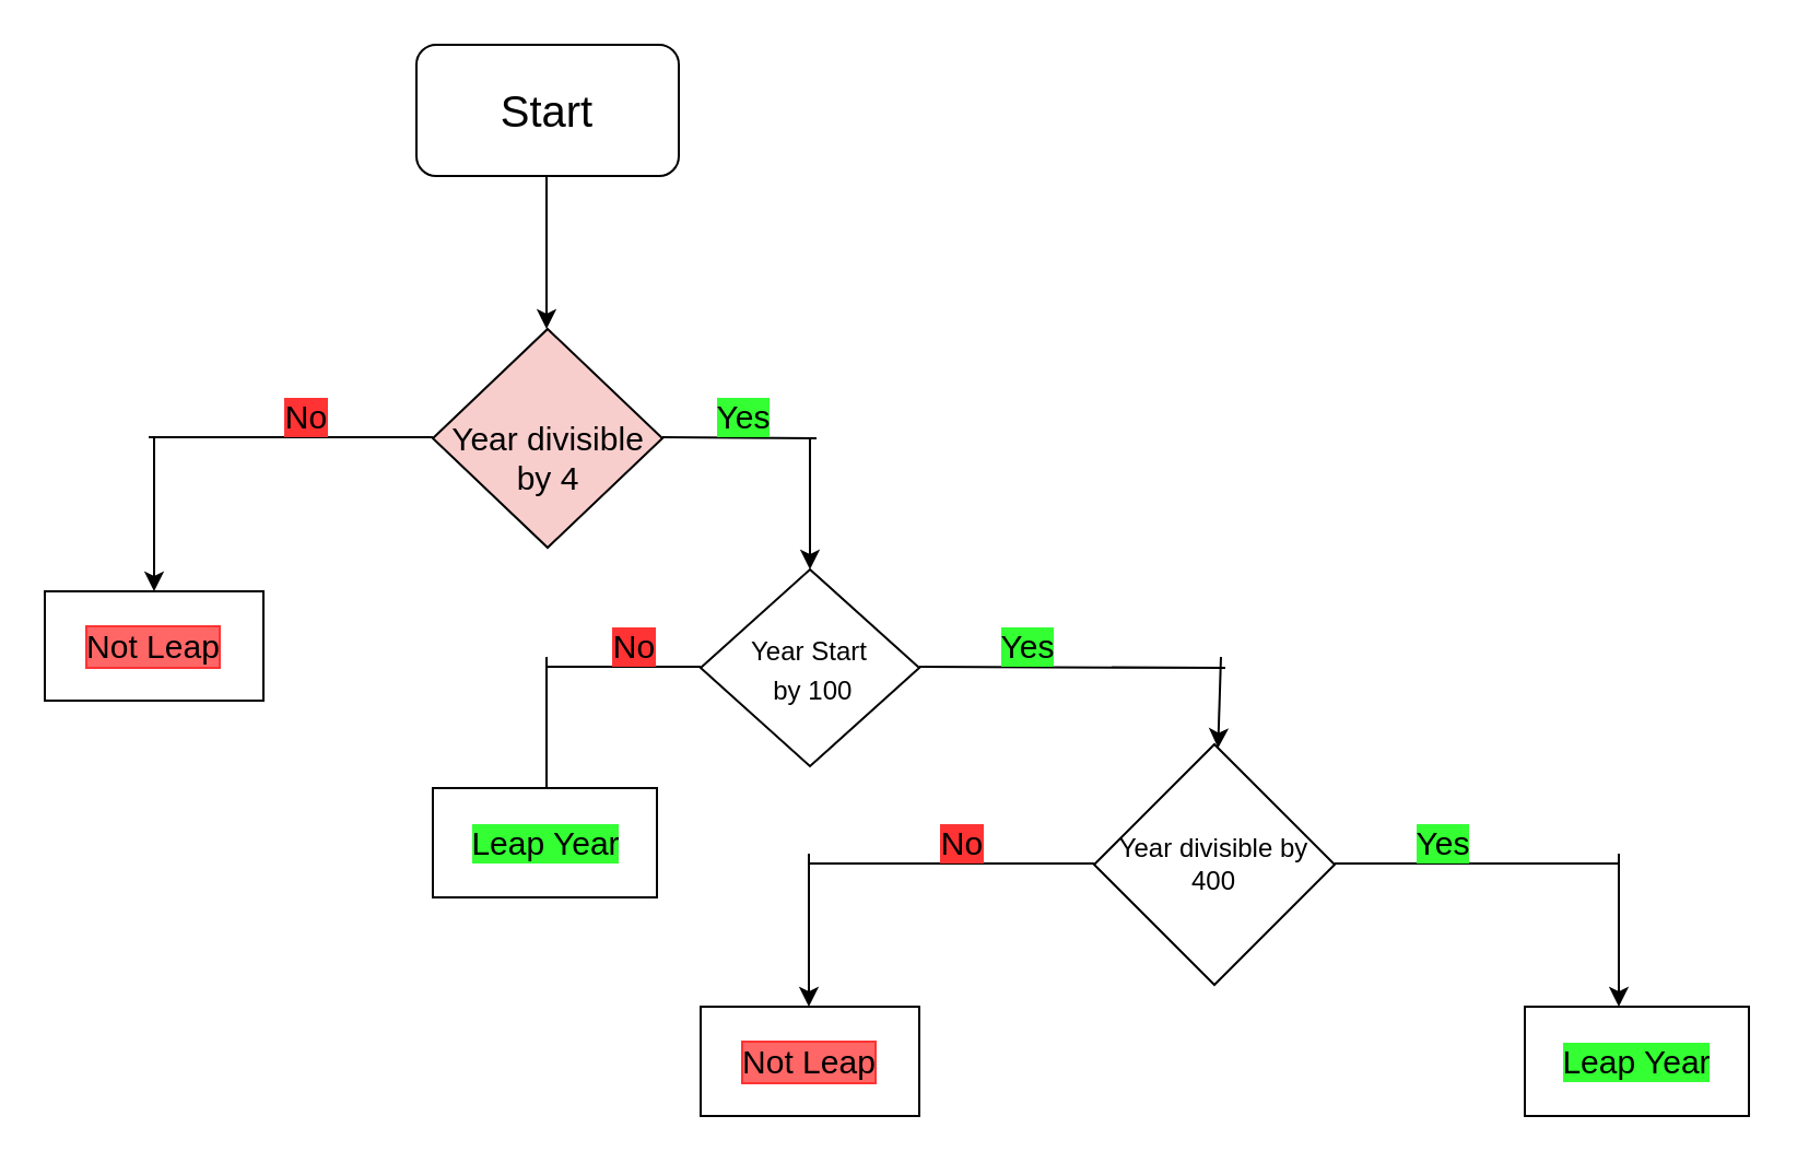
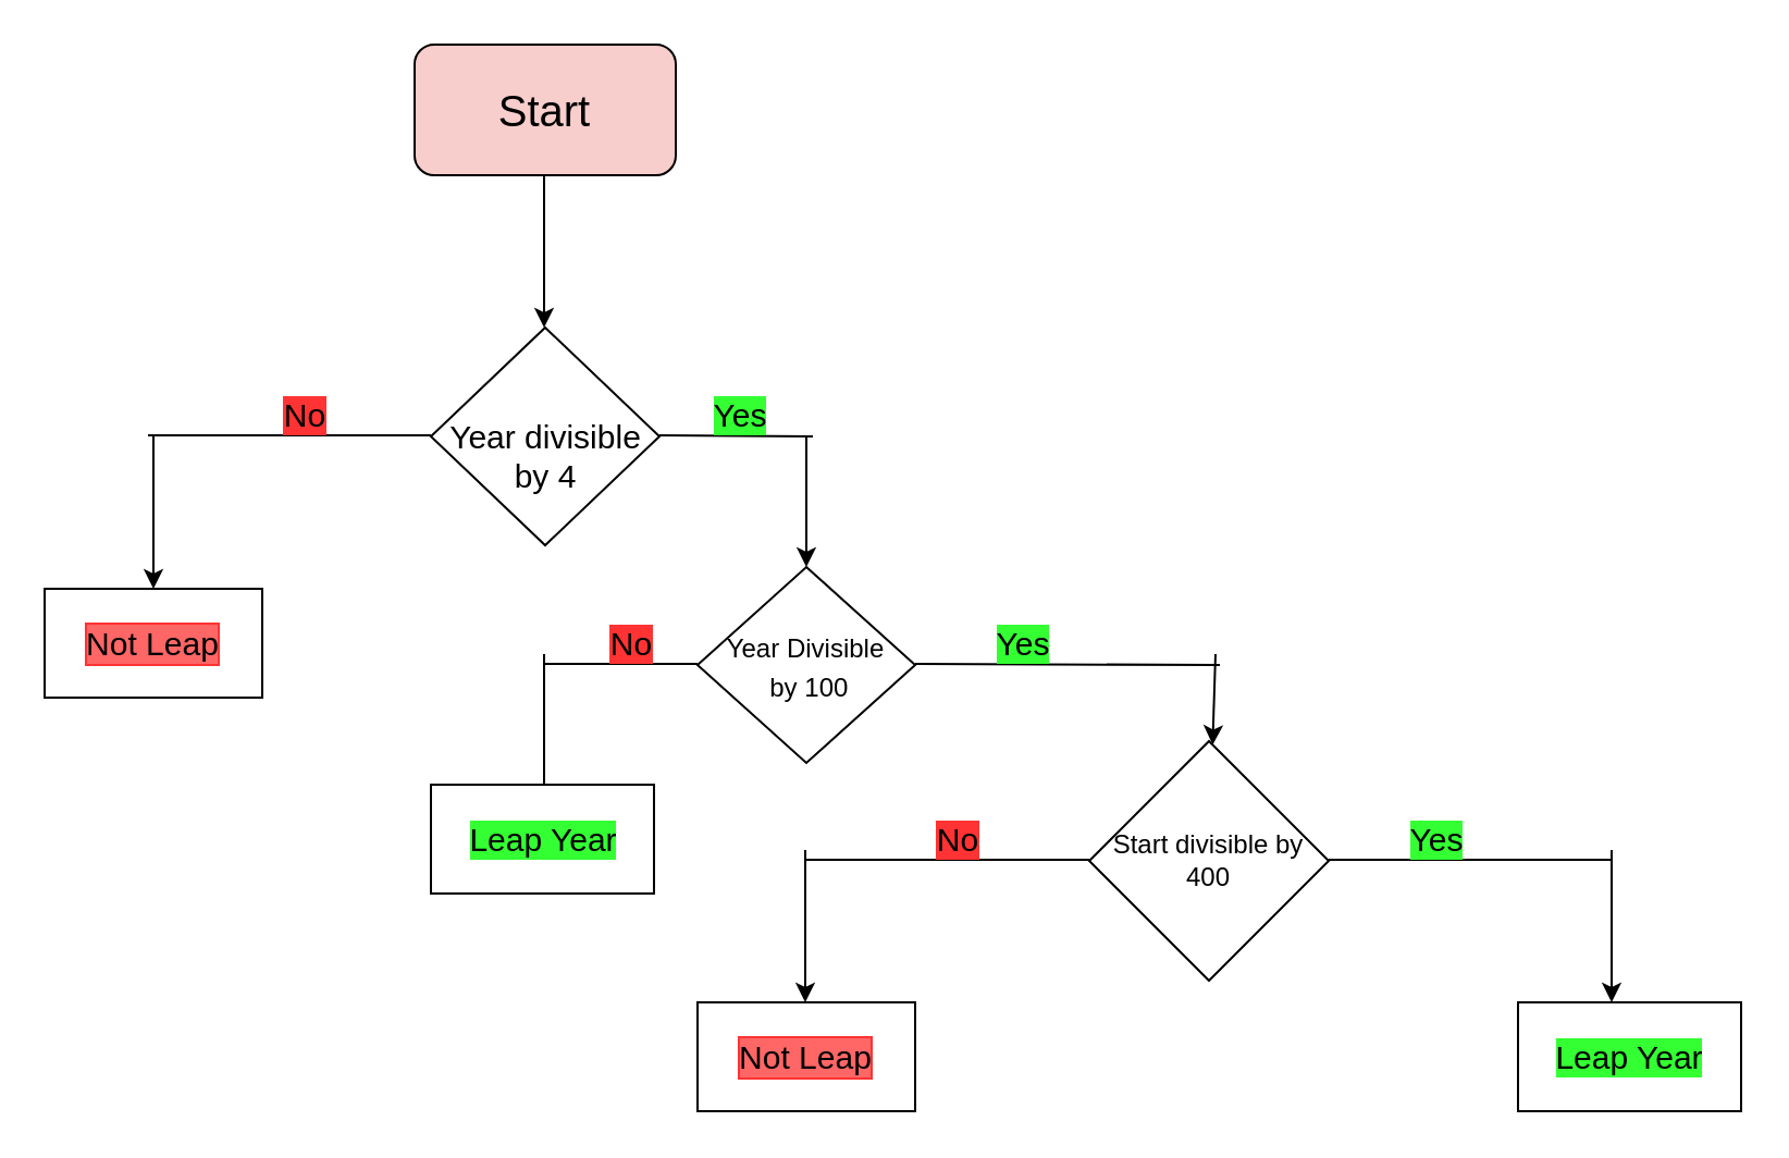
  <mxCell id="0" />
  <mxCell id="1" parent="0" />
- <mxCell id="2" value="Start" style="rounded=1;whiteSpace=wrap;html=1;fontSize=20;" vertex="1" parent="1"><mxGeometry x="190" y="20" width="120" height="60" as="geometry" /></mxCell>
+ <mxCell id="2" value="Start" style="rounded=1;whiteSpace=wrap;html=1;fontSize=20;fillColor=#f8cecc;" vertex="1" parent="1"><mxGeometry x="190" y="20" width="120" height="60" as="geometry" /></mxCell>
  <mxCell id="3" value="" style="endArrow=classic;html=1;fontSize=20;verticalAlign=bottom;" edge="1" parent="1"><mxGeometry width="50" height="50" relative="1" as="geometry"><mxPoint x="249.5" y="80" as="sourcePoint" /><mxPoint x="249.5" y="150" as="targetPoint" /></mxGeometry></mxCell>
- <mxCell id="4" value="&lt;br&gt;Year divisible&lt;br&gt;by 4" style="rhombus;whiteSpace=wrap;html=1;fontSize=15;fillColor=#f8cecc;" vertex="1" parent="1"><mxGeometry x="197.5" y="150" width="105" height="100" as="geometry" /></mxCell>
+ <mxCell id="4" value="&lt;br&gt;Year divisible&lt;br&gt;by 4" style="rhombus;whiteSpace=wrap;html=1;fontSize=15;" vertex="1" parent="1"><mxGeometry x="197.5" y="150" width="105" height="100" as="geometry" /></mxCell>
  <mxCell id="5" value="" style="endArrow=none;html=1;fontSize=15;" edge="1" parent="1"><mxGeometry width="50" height="50" relative="1" as="geometry"><mxPoint x="302.5" y="199.5" as="sourcePoint" /><mxPoint x="373" y="200" as="targetPoint" /></mxGeometry></mxCell>
  <mxCell id="6" value="" style="endArrow=none;html=1;fontSize=15;" edge="1" parent="1"><mxGeometry width="50" height="50" relative="1" as="geometry"><mxPoint x="67.5" y="199.5" as="sourcePoint" /><mxPoint x="197.5" y="199.5" as="targetPoint" /></mxGeometry></mxCell>
  <mxCell id="7" value="" style="endArrow=classic;html=1;fontSize=15;" edge="1" parent="1"><mxGeometry width="50" height="50" relative="1" as="geometry"><mxPoint x="70" y="200" as="sourcePoint" /><mxPoint x="70" y="270" as="targetPoint" /></mxGeometry></mxCell>
  <mxCell id="8" value="Not Leap" style="rounded=0;whiteSpace=wrap;html=1;fontSize=15;labelBackgroundColor=#FF6666;labelBorderColor=#FF3333;" vertex="1" parent="1"><mxGeometry x="20" y="270" width="100" height="50" as="geometry" /></mxCell>
  <mxCell id="9" value="" style="endArrow=classic;html=1;fontSize=15;" edge="1" parent="1"><mxGeometry width="50" height="50" relative="1" as="geometry"><mxPoint x="370" y="200" as="sourcePoint" /><mxPoint x="370" y="260" as="targetPoint" /></mxGeometry></mxCell>
- <mxCell id="10" value="&lt;font style=&quot;font-size: 12px&quot;&gt;Year Start&lt;br&gt;&amp;nbsp;by 100&lt;/font&gt;" style="rhombus;whiteSpace=wrap;html=1;labelBackgroundColor=none;fontSize=15;" vertex="1" parent="1"><mxGeometry x="320" y="260" width="100" height="90" as="geometry" /></mxCell>
+ <mxCell id="10" value="&lt;font style=&quot;font-size: 12px&quot;&gt;Year Divisible&lt;br&gt;&amp;nbsp;by 100&lt;/font&gt;" style="rhombus;whiteSpace=wrap;html=1;labelBackgroundColor=none;fontSize=15;" vertex="1" parent="1"><mxGeometry x="320" y="260" width="100" height="90" as="geometry" /></mxCell>
  <mxCell id="11" value="" style="endArrow=none;html=1;fontSize=15;" edge="1" parent="1"><mxGeometry width="50" height="50" relative="1" as="geometry"><mxPoint x="250" y="304.5" as="sourcePoint" /><mxPoint x="320" y="304.5" as="targetPoint" /></mxGeometry></mxCell>
  <mxCell id="12" value="" style="endArrow=classic;html=1;fontSize=15;" edge="1" parent="1"><mxGeometry width="50" height="50" relative="1" as="geometry"><mxPoint x="249.5" y="300" as="sourcePoint" /><mxPoint x="249.5" y="370" as="targetPoint" /></mxGeometry></mxCell>
  <mxCell id="13" value="Leap Year" style="rounded=0;whiteSpace=wrap;html=1;labelBackgroundColor=#33FF33;fontSize=15;" vertex="1" parent="1"><mxGeometry x="197.5" y="360" width="102.5" height="50" as="geometry" /></mxCell>
  <mxCell id="14" value="" style="endArrow=none;html=1;fontSize=15;" edge="1" parent="1"><mxGeometry width="50" height="50" relative="1" as="geometry"><mxPoint x="420" y="304.5" as="sourcePoint" /><mxPoint x="560" y="305" as="targetPoint" /></mxGeometry></mxCell>
  <mxCell id="15" value="" style="endArrow=classic;html=1;fontSize=15;" edge="1" parent="1" target="16"><mxGeometry width="50" height="50" relative="1" as="geometry"><mxPoint x="558" y="300" as="sourcePoint" /><mxPoint x="560" y="370" as="targetPoint" /></mxGeometry></mxCell>
- <mxCell id="16" value="Year divisible by 400" style="rhombus;whiteSpace=wrap;html=1;" vertex="1" parent="1"><mxGeometry x="500" y="340" width="110" height="110" as="geometry" /></mxCell>
+ <mxCell id="16" value="Start divisible by 400" style="rhombus;whiteSpace=wrap;html=1;" vertex="1" parent="1"><mxGeometry x="500" y="340" width="110" height="110" as="geometry" /></mxCell>
  <mxCell id="17" value="" style="endArrow=none;html=1;fontSize=15;" edge="1" parent="1"><mxGeometry width="50" height="50" relative="1" as="geometry"><mxPoint x="370" y="394.5" as="sourcePoint" /><mxPoint x="500" y="394.5" as="targetPoint" /></mxGeometry></mxCell>
  <mxCell id="18" value="" style="endArrow=none;html=1;fontSize=15;" edge="1" parent="1"><mxGeometry width="50" height="50" relative="1" as="geometry"><mxPoint x="610" y="394.5" as="sourcePoint" /><mxPoint x="740" y="394.5" as="targetPoint" /></mxGeometry></mxCell>
  <mxCell id="19" value="" style="endArrow=classic;html=1;fontSize=15;" edge="1" parent="1"><mxGeometry width="50" height="50" relative="1" as="geometry"><mxPoint x="369.5" y="390" as="sourcePoint" /><mxPoint x="369.5" y="460" as="targetPoint" /></mxGeometry></mxCell>
  <mxCell id="20" value="" style="endArrow=classic;html=1;fontSize=15;" edge="1" parent="1"><mxGeometry width="50" height="50" relative="1" as="geometry"><mxPoint x="740" y="390" as="sourcePoint" /><mxPoint x="740" y="460" as="targetPoint" /></mxGeometry></mxCell>
  <mxCell id="21" value="Leap Year" style="rounded=0;whiteSpace=wrap;html=1;labelBackgroundColor=#33FF33;fontSize=15;" vertex="1" parent="1"><mxGeometry x="697" y="460" width="102.5" height="50" as="geometry" /></mxCell>
  <mxCell id="22" value="Not Leap" style="rounded=0;whiteSpace=wrap;html=1;fontSize=15;labelBackgroundColor=#FF6666;labelBorderColor=#FF3333;" vertex="1" parent="1"><mxGeometry x="320" y="460" width="100" height="50" as="geometry" /></mxCell>
  <mxCell id="23" value="Yes" style="text;html=1;strokeColor=none;fillColor=none;align=center;verticalAlign=middle;whiteSpace=wrap;rounded=0;labelBackgroundColor=#33FF33;fontSize=15;" vertex="1" parent="1"><mxGeometry x="320" y="180" width="40" height="20" as="geometry" /></mxCell>
  <mxCell id="24" value="Yes" style="text;html=1;strokeColor=none;fillColor=none;align=center;verticalAlign=middle;whiteSpace=wrap;rounded=0;labelBackgroundColor=#33FF33;fontSize=15;" vertex="1" parent="1"><mxGeometry x="450" y="285" width="40" height="20" as="geometry" /></mxCell>
  <mxCell id="25" value="Yes" style="text;html=1;strokeColor=none;fillColor=none;align=center;verticalAlign=middle;whiteSpace=wrap;rounded=0;labelBackgroundColor=#33FF33;fontSize=15;" vertex="1" parent="1"><mxGeometry x="640" y="375" width="40" height="20" as="geometry" /></mxCell>
  <mxCell id="26" value="No" style="text;html=1;strokeColor=none;fillColor=none;align=center;verticalAlign=middle;whiteSpace=wrap;rounded=0;labelBackgroundColor=#FF3333;fontSize=15;" vertex="1" parent="1"><mxGeometry x="120" y="180" width="40" height="20" as="geometry" /></mxCell>
  <mxCell id="27" value="No" style="text;html=1;strokeColor=none;fillColor=none;align=center;verticalAlign=middle;whiteSpace=wrap;rounded=0;labelBackgroundColor=#FF3333;fontSize=15;" vertex="1" parent="1"><mxGeometry x="270" y="285" width="40" height="20" as="geometry" /></mxCell>
  <mxCell id="28" value="No" style="text;html=1;strokeColor=none;fillColor=none;align=center;verticalAlign=middle;whiteSpace=wrap;rounded=0;labelBackgroundColor=#FF3333;fontSize=15;" vertex="1" parent="1"><mxGeometry x="420" y="375" width="40" height="20" as="geometry" /></mxCell>
